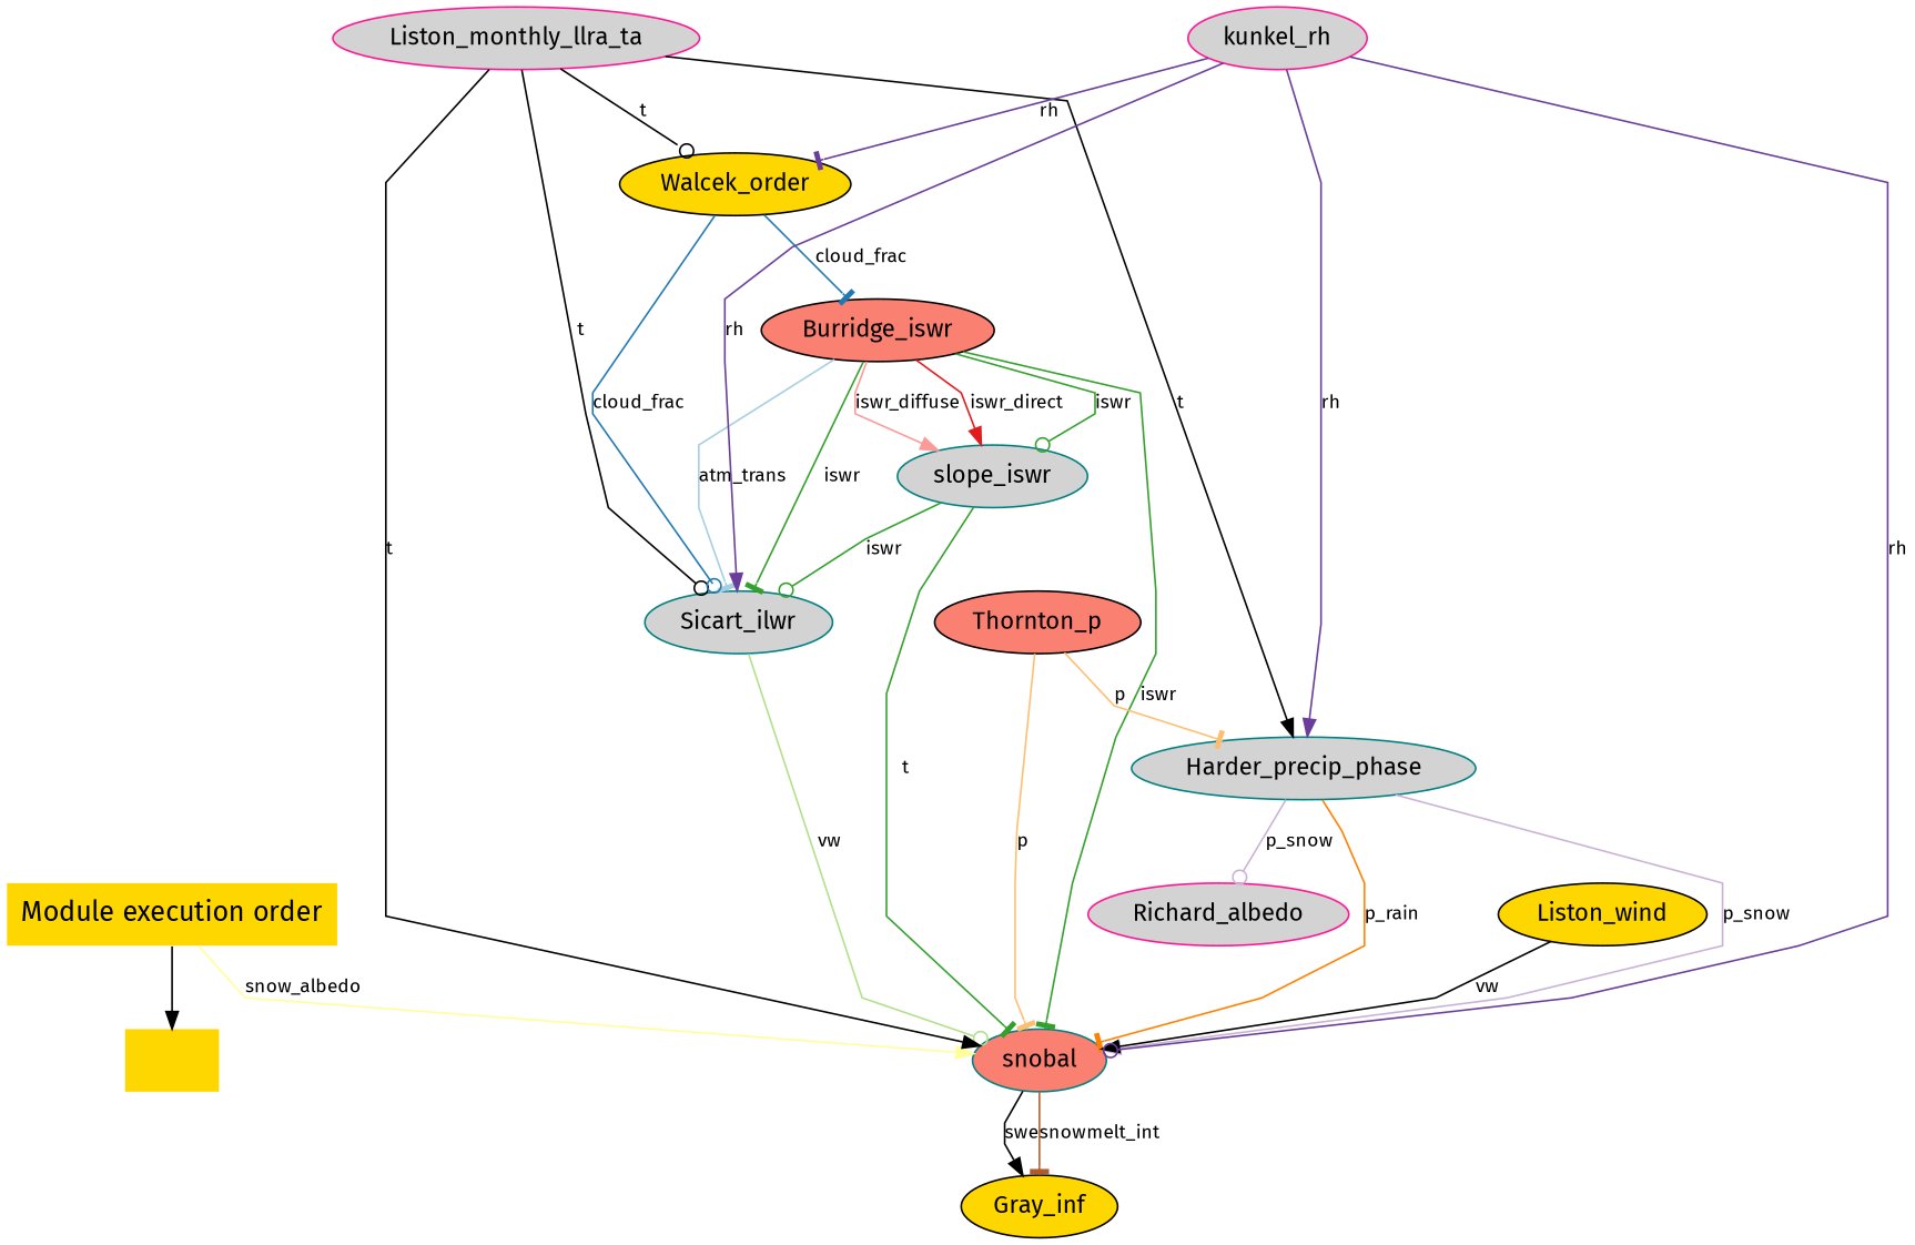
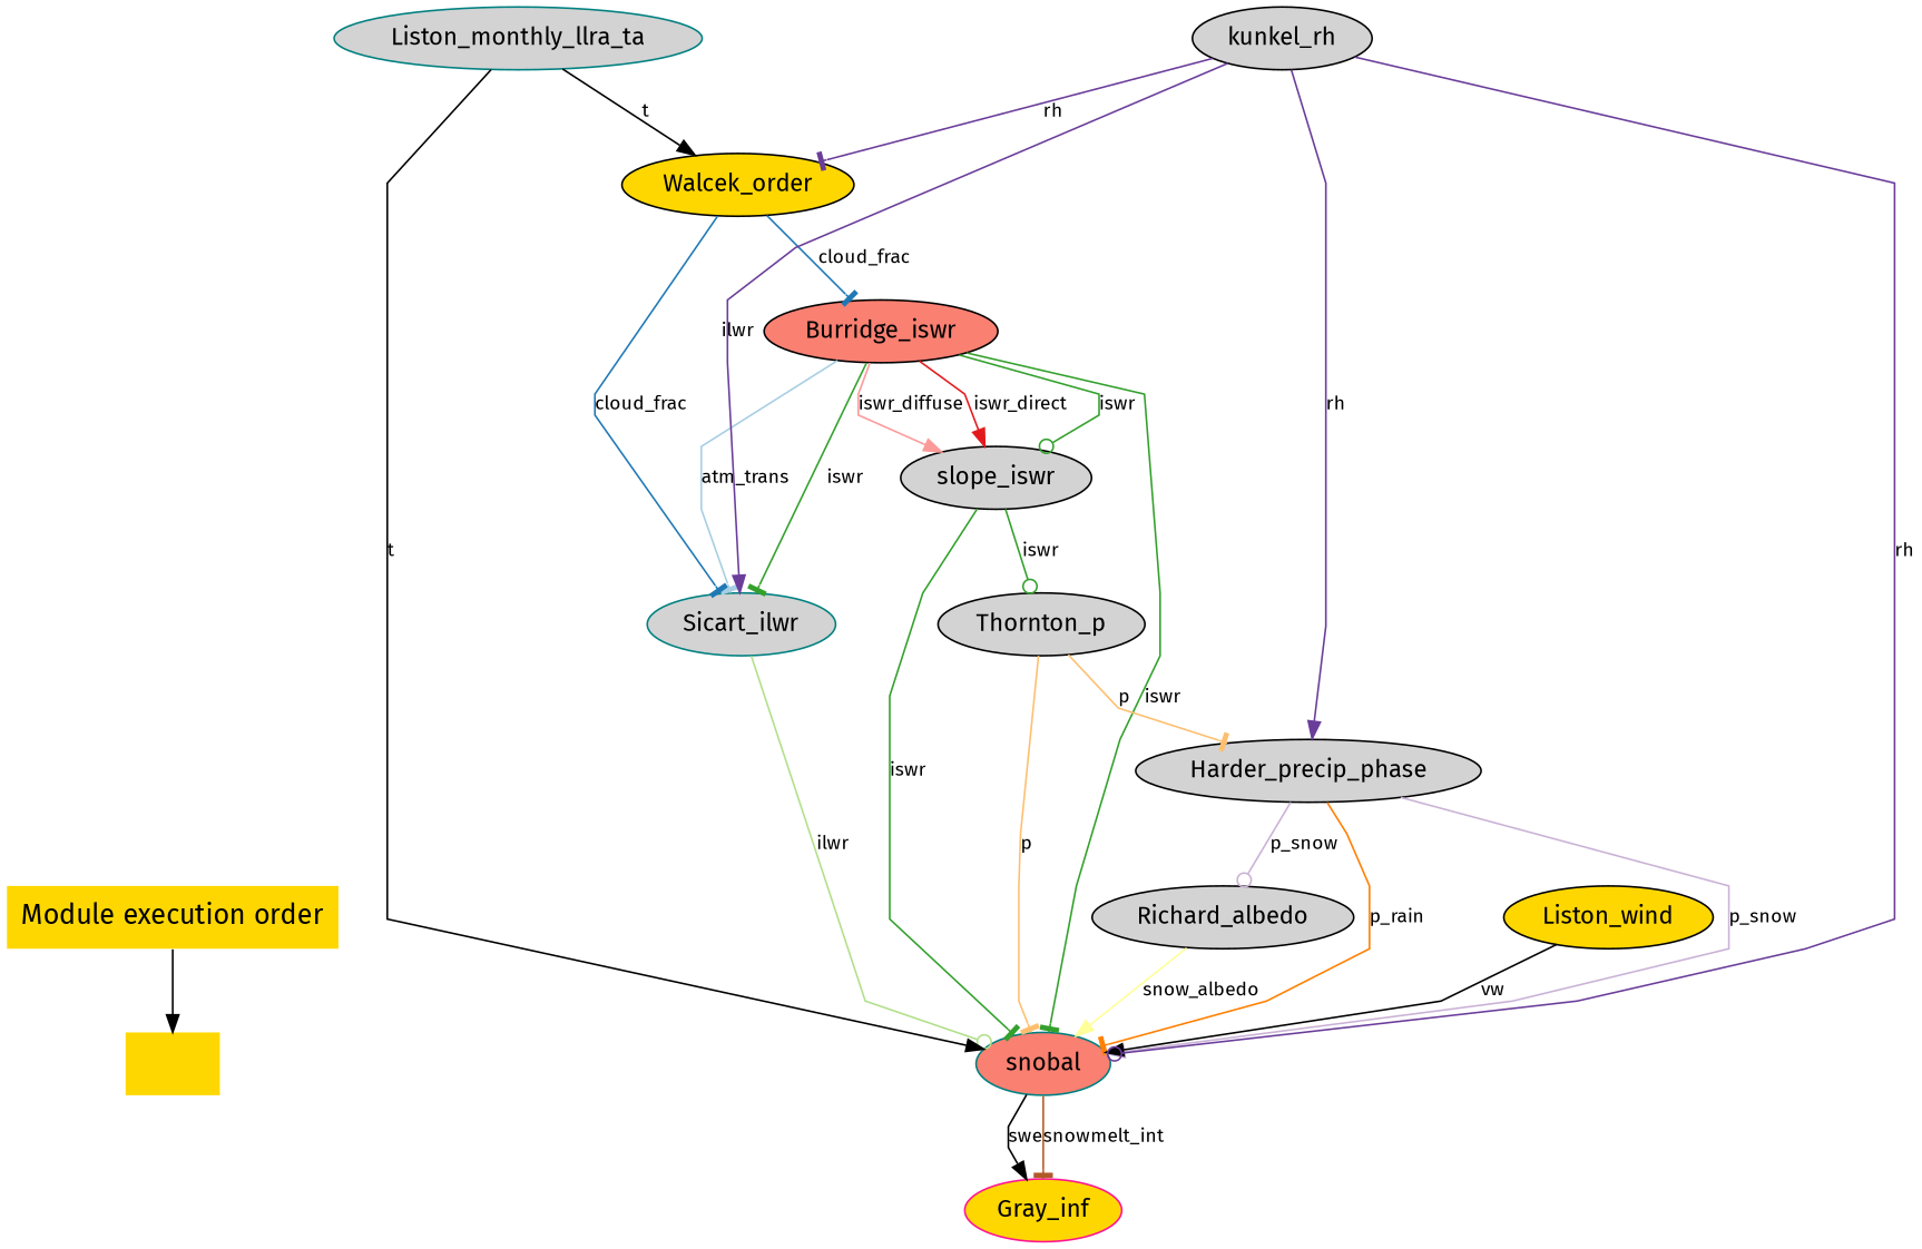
  digraph {
    fontname="Fira Sans"
    rankdir=TB
    splines=polyline
    node [color=deeppink fillcolor=lightgrey fontname="Fira Sans" style=filled]
    edge [arrowhead=normal fontname="Fira Sans" color="/paired12/4" edgetype=iswr fontsize=11]
    "Module execution order" [fillcolor=gold fontsize=16 shape=plaintext]
    "" [fillcolor=gold fontsize=16 shape=plaintext]
    n3 [color=black fillcolor=salmon label=Burridge_iswr]
    n4 [color=teal label=Sicart_ilwr]
-   n5 [color=teal label=slope_iswr]
+   n5 [color=black label=slope_iswr]
    n6 [color=teal fillcolor=salmon label=snobal]
-   n7 [color=black fillcolor=gold label=Gray_inf]
-   n8 [color=teal label=Harder_precip_phase]
-   n9 [label=Richard_albedo]
-   n10 [label=Liston_monthly_llra_ta]
+   n7 [fillcolor=gold label=Gray_inf]
+   n8 [color=black label=Harder_precip_phase]
+   n9 [color=black label=Richard_albedo]
+   n10 [color=teal label=Liston_monthly_llra_ta]
    n11 [color=black fillcolor=gold label=Walcek_order]
    n12 [color=black fillcolor=gold label=Liston_wind]
-   n13 [color=black fillcolor=salmon label=Thornton_p]
-   n14 [label=kunkel_rh]
+   n13 [color=black label=Thornton_p]
+   n14 [color=black label=kunkel_rh]
    subgraph sub_1 {
      "Module execution order"
      ""
    }
    "Module execution order" -> "" [color="" edgetype="" fontsize=""]
    n3 -> n4 [arrowhead=tee label=iswr]
    n3 -> n4 [arrowhead=tee color="/paired12/1" edgetype=atm_trans label=atm_trans]
    n3 -> n5 [arrowhead=odot label=iswr]
    n3 -> n5 [color="/paired12/5" edgetype=iswr_diffuse label=iswr_diffuse]
    n3 -> n5 [color="/paired12/6" edgetype=iswr_direct label=iswr_direct]
    n3 -> n6 [arrowhead=tee label=iswr]
-   n4 -> n6 [arrowhead=odot color="/paired12/3" edgetype=ilwr label=vw]
-   n5 -> n4 [arrowhead=odot label=iswr]
-   n5 -> n6 [arrowhead=tee label=t]
+   n4 -> n6 [arrowhead=odot color="/paired12/3" edgetype=ilwr label=ilwr]
+   n5 -> n13 [arrowhead=odot label=iswr]
+   n5 -> n6 [arrowhead=tee label=iswr]
    n6 -> n7 [color="/paired12/13" edgetype=swe label=swe]
    n6 -> n7 [arrowhead=tee color="/paired12/12" edgetype=snowmelt_int label=snowmelt_int]
    n8 -> n6 [arrowhead=tee color="/paired12/8" edgetype=p_rain label=p_rain]
    n8 -> n6 [color="/paired12/9" edgetype=p_snow label=p_snow]
    n8 -> n9 [arrowhead=odot color="/paired12/9" edgetype=p_snow label=p_snow]
-   "Module execution order" -> n6 [color="/paired12/11" edgetype=snow_albedo label=snow_albedo]
-   n10 -> n4 [arrowhead=odot color="/paired12/14" edgetype=t label=t]
+   n9 -> n6 [color="/paired12/11" edgetype=snow_albedo label=snow_albedo]
    n10 -> n6 [color="/paired12/14" edgetype=t label=t]
-   n10 -> n8 [color="/paired12/14" edgetype=t label=t]
-   n10 -> n11 [arrowhead=odot color="/paired12/14" edgetype=t label=t]
+   n10 -> n11 [color="/paired12/14" edgetype=t label=t]
    n11 -> n3 [arrowhead=tee color="/paired12/2" edgetype=cloud_frac label=cloud_frac]
-   n11 -> n4 [arrowhead=odot color="/paired12/2" edgetype=cloud_frac label=cloud_frac]
+   n11 -> n4 [arrowhead=tee color="/paired12/2" edgetype=cloud_frac label=cloud_frac]
    n12 -> n6 [color="/paired12/15" edgetype=vw label=vw]
    n13 -> n6 [arrowhead=tee color="/paired12/7" edgetype=p label=p]
    n13 -> n8 [arrowhead=tee color="/paired12/7" edgetype=p label=p]
-   n14 -> n4 [color="/paired12/10" edgetype=rh label=rh]
+   n14 -> n4 [color="/paired12/10" edgetype=rh label=ilwr]
    n14 -> n6 [arrowhead=odot color="/paired12/10" edgetype=rh label=rh]
    n14 -> n8 [color="/paired12/10" edgetype=rh label=rh]
    n14 -> n11 [arrowhead=tee color="/paired12/10" edgetype=rh label=rh]
  }
